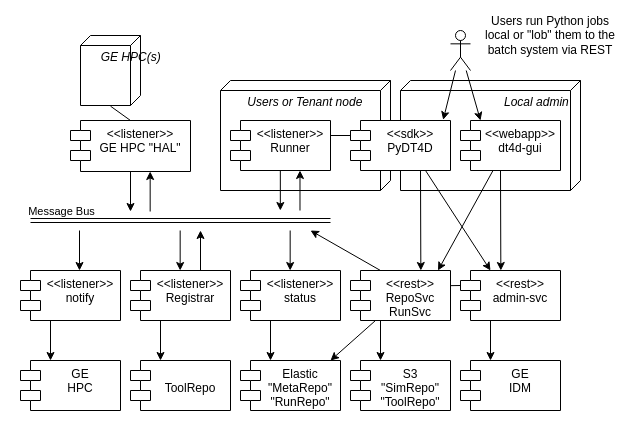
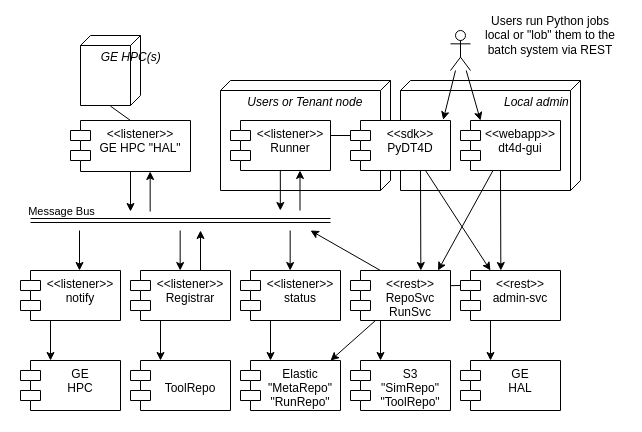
  <mxCell id="0" />
  <mxCell id="1" parent="0" />
  <mxCell id="2" value="&amp;nbsp; &amp;nbsp; &amp;nbsp; &amp;nbsp; &amp;nbsp; &amp;nbsp; &amp;nbsp; &amp;nbsp; &amp;nbsp; &amp;nbsp; &amp;nbsp; &amp;nbsp; &amp;nbsp; &amp;nbsp; &amp;nbsp; Local admin" style="verticalAlign=top;align=left;spacingTop=8;spacingLeft=2;spacingRight=12;shape=cube;size=10;direction=south;fontStyle=2;html=1;" vertex="1" parent="1"><mxGeometry x="400" y="80" width="180" height="110" as="geometry" /></mxCell>
- <mxCell id="3" value="GE &#10;IDM" style="shape=module;align=left;spacingLeft=20;align=center;verticalAlign=top;" vertex="1" parent="1"><mxGeometry x="460" y="360" width="100" height="50" as="geometry" /></mxCell>
+ <mxCell id="3" value="GE &#10;HAL" style="shape=module;align=left;spacingLeft=20;align=center;verticalAlign=top;" vertex="1" parent="1"><mxGeometry x="460" y="360" width="100" height="50" as="geometry" /></mxCell>
  <mxCell id="4" value="&lt;&lt;rest&gt;&gt;&#10;admin-svc" style="shape=module;align=left;spacingLeft=20;align=center;verticalAlign=top;" vertex="1" parent="1"><mxGeometry x="460" y="270" width="100" height="50" as="geometry" /></mxCell>
  <mxCell id="5" value="&amp;nbsp; &amp;nbsp; &amp;nbsp; &amp;nbsp;Users or Tenant node" style="verticalAlign=top;align=left;spacingTop=8;spacingLeft=2;spacingRight=12;shape=cube;size=10;direction=south;fontStyle=2;html=1;" vertex="1" parent="1"><mxGeometry x="220" y="80" width="170" height="110" as="geometry" /></mxCell>
  <mxCell id="6" value="&lt;&lt;rest&gt;&gt;&#10;RepoSvc&#10;RunSvc" style="shape=module;align=left;spacingLeft=20;align=center;verticalAlign=top;" vertex="1" parent="1"><mxGeometry x="350" y="270" width="100" height="50" as="geometry" /></mxCell>
  <mxCell id="7" value="&lt;&lt;webapp&gt;&gt;&#10;dt4d-gui" style="shape=module;align=left;spacingLeft=20;align=center;verticalAlign=top;" vertex="1" parent="1"><mxGeometry x="460" y="120" width="100" height="50" as="geometry" /></mxCell>
  <mxCell id="8" value="&lt;&lt;sdk&gt;&gt;&#10;PyDT4D" style="shape=module;align=left;spacingLeft=20;align=center;verticalAlign=top;" vertex="1" parent="1"><mxGeometry x="350" y="120" width="100" height="50" as="geometry" /></mxCell>
  <mxCell id="9" value="&lt;&lt;listener&gt;&gt;&#10;Runner" style="shape=module;align=left;spacingLeft=20;align=center;verticalAlign=top;" vertex="1" parent="1"><mxGeometry x="230" y="120" width="100" height="50" as="geometry" /></mxCell>
  <mxCell id="10" value="" style="shape=link;html=1;rounded=0;" edge="1" parent="1"><mxGeometry width="100" relative="1" as="geometry"><mxPoint x="30" y="220" as="sourcePoint" /><mxPoint x="330" y="220" as="targetPoint" /></mxGeometry></mxCell>
  <mxCell id="11" value="Message Bus" style="edgeLabel;html=1;align=center;verticalAlign=middle;resizable=0;points=[];" vertex="1" connectable="0" parent="10"><mxGeometry x="0.799" y="2" relative="1" as="geometry"><mxPoint x="-240" y="-8" as="offset" /></mxGeometry></mxCell>
  <mxCell id="12" value="&lt;&lt;listener&gt;&gt;&#10;notify" style="shape=module;align=left;spacingLeft=20;align=center;verticalAlign=top;" vertex="1" parent="1"><mxGeometry x="20" y="270" width="100" height="50" as="geometry" /></mxCell>
  <mxCell id="13" value="&lt;&lt;listener&gt;&gt;&#10;Registrar" style="shape=module;align=left;spacingLeft=20;align=center;verticalAlign=top;" vertex="1" parent="1"><mxGeometry x="130" y="270" width="100" height="50" as="geometry" /></mxCell>
  <mxCell id="14" value="&lt;&lt;listener&gt;&gt;&#10;status" style="shape=module;align=left;spacingLeft=20;align=center;verticalAlign=top;" vertex="1" parent="1"><mxGeometry x="240" y="270" width="100" height="50" as="geometry" /></mxCell>
  <mxCell id="15" value="S3&#10;&quot;SimRepo&quot;&#10;&quot;ToolRepo&quot;" style="shape=module;align=left;spacingLeft=20;align=center;verticalAlign=top;" vertex="1" parent="1"><mxGeometry x="350" y="360" width="100" height="50" as="geometry" /></mxCell>
  <mxCell id="16" value="&#10;ToolRepo" style="shape=module;align=left;spacingLeft=20;align=center;verticalAlign=top;" vertex="1" parent="1"><mxGeometry x="130" y="360" width="100" height="50" as="geometry" /></mxCell>
  <mxCell id="17" value="Elastic&#10;&quot;MetaRepo&quot;&#10;&quot;RunRepo&quot;" style="shape=module;align=left;spacingLeft=20;align=center;verticalAlign=top;" vertex="1" parent="1"><mxGeometry x="240" y="360" width="100" height="50" as="geometry" /></mxCell>
  <mxCell id="18" value="GE &#10;HPC" style="shape=module;align=left;spacingLeft=20;align=center;verticalAlign=top;" vertex="1" parent="1"><mxGeometry x="20" y="360" width="100" height="50" as="geometry" /></mxCell>
  <mxCell id="19" value="&lt;&lt;listener&gt;&gt;&#10;GE HPC &quot;HAL&quot;" style="shape=module;align=left;spacingLeft=20;align=center;verticalAlign=top;" vertex="1" parent="1"><mxGeometry x="70" y="120" width="120" height="51" as="geometry" /></mxCell>
  <mxCell id="20" value="" style="endArrow=classic;html=1;rounded=0;exitX=0.5;exitY=1;exitDx=0;exitDy=0;entryX=0.5;entryY=0;entryDx=0;entryDy=0;" edge="1" parent="1"><mxGeometry width="50" height="50" relative="1" as="geometry"><mxPoint x="380" y="320" as="sourcePoint" /><mxPoint x="380" y="360" as="targetPoint" /></mxGeometry></mxCell>
  <mxCell id="21" value="" style="endArrow=classic;html=1;rounded=0;exitX=0.5;exitY=1;exitDx=0;exitDy=0;entryX=0.5;entryY=0;entryDx=0;entryDy=0;" edge="1" parent="1"><mxGeometry width="50" height="50" relative="1" as="geometry"><mxPoint x="270" y="320" as="sourcePoint" /><mxPoint x="270" y="360" as="targetPoint" /></mxGeometry></mxCell>
  <mxCell id="22" value="" style="endArrow=classic;html=1;rounded=0;exitX=0.25;exitY=1;exitDx=0;exitDy=0;entryX=0.9;entryY=0;entryDx=0;entryDy=0;entryPerimeter=0;" edge="1" parent="1" source="6" target="17"><mxGeometry width="50" height="50" relative="1" as="geometry"><mxPoint x="390" y="320" as="sourcePoint" /><mxPoint x="390" y="360" as="targetPoint" /></mxGeometry></mxCell>
  <mxCell id="23" value="" style="endArrow=classic;html=1;rounded=0;exitX=0.5;exitY=1;exitDx=0;exitDy=0;entryX=0.5;entryY=0;entryDx=0;entryDy=0;" edge="1" parent="1"><mxGeometry width="50" height="50" relative="1" as="geometry"><mxPoint x="160" y="320" as="sourcePoint" /><mxPoint x="160" y="360" as="targetPoint" /></mxGeometry></mxCell>
  <mxCell id="24" value="" style="endArrow=classic;html=1;rounded=0;exitX=0.5;exitY=1;exitDx=0;exitDy=0;entryX=0.5;entryY=0;entryDx=0;entryDy=0;" edge="1" parent="1"><mxGeometry width="50" height="50" relative="1" as="geometry"><mxPoint x="50" y="320" as="sourcePoint" /><mxPoint x="50" y="360" as="targetPoint" /></mxGeometry></mxCell>
  <mxCell id="25" value="" style="endArrow=classic;html=1;rounded=0;exitX=0.5;exitY=1;exitDx=0;exitDy=0;entryX=0.5;entryY=0;entryDx=0;entryDy=0;" edge="1" parent="1"><mxGeometry width="50" height="50" relative="1" as="geometry"><mxPoint x="490" y="320" as="sourcePoint" /><mxPoint x="490" y="360" as="targetPoint" /></mxGeometry></mxCell>
  <mxCell id="26" value="" style="endArrow=classic;html=1;rounded=0;exitX=0.5;exitY=1;exitDx=0;exitDy=0;entryX=0.5;entryY=0;entryDx=0;entryDy=0;" edge="1" parent="1"><mxGeometry width="50" height="50" relative="1" as="geometry"><mxPoint x="289.66" y="230" as="sourcePoint" /><mxPoint x="289.66" y="270" as="targetPoint" /></mxGeometry></mxCell>
  <mxCell id="27" value="" style="endArrow=classic;html=1;rounded=0;exitX=0.5;exitY=1;exitDx=0;exitDy=0;entryX=0.5;entryY=0;entryDx=0;entryDy=0;" edge="1" parent="1"><mxGeometry width="50" height="50" relative="1" as="geometry"><mxPoint x="179.66" y="230" as="sourcePoint" /><mxPoint x="179.66" y="270" as="targetPoint" /></mxGeometry></mxCell>
  <mxCell id="28" value="" style="endArrow=classic;html=1;rounded=0;exitX=0.5;exitY=1;exitDx=0;exitDy=0;" edge="1" parent="1"><mxGeometry width="50" height="50" relative="1" as="geometry"><mxPoint x="200" y="270" as="sourcePoint" /><mxPoint x="200" y="230" as="targetPoint" /></mxGeometry></mxCell>
  <mxCell id="29" value="" style="endArrow=classic;html=1;rounded=0;" edge="1" parent="1"><mxGeometry width="50" height="50" relative="1" as="geometry"><mxPoint x="420" y="170" as="sourcePoint" /><mxPoint x="420.34" y="270" as="targetPoint" /></mxGeometry></mxCell>
  <mxCell id="30" value="" style="endArrow=classic;html=1;rounded=0;exitX=0.5;exitY=1;exitDx=0;exitDy=0;entryX=0.5;entryY=0;entryDx=0;entryDy=0;" edge="1" parent="1"><mxGeometry width="50" height="50" relative="1" as="geometry"><mxPoint x="79" y="230" as="sourcePoint" /><mxPoint x="79" y="270" as="targetPoint" /></mxGeometry></mxCell>
  <mxCell id="31" value="" style="endArrow=classic;html=1;rounded=0;exitX=0.3;exitY=0;exitDx=0;exitDy=0;exitPerimeter=0;" edge="1" parent="1" source="6"><mxGeometry width="50" height="50" relative="1" as="geometry"><mxPoint x="495" y="200" as="sourcePoint" /><mxPoint x="310" y="230" as="targetPoint" /></mxGeometry></mxCell>
  <mxCell id="32" value="" style="endArrow=none;html=1;rounded=0;exitX=0;exitY=0;exitDx=0;exitDy=15;exitPerimeter=0;entryX=0.995;entryY=0.303;entryDx=0;entryDy=0;entryPerimeter=0;" edge="1" parent="1" source="4" target="6"><mxGeometry width="50" height="50" relative="1" as="geometry"><mxPoint x="530" y="240" as="sourcePoint" /><mxPoint x="580" y="190" as="targetPoint" /></mxGeometry></mxCell>
  <mxCell id="33" value="" style="endArrow=classic;html=1;rounded=0;exitX=0.5;exitY=1;exitDx=0;exitDy=0;" edge="1" parent="1"><mxGeometry width="50" height="50" relative="1" as="geometry"><mxPoint x="299.49" y="210" as="sourcePoint" /><mxPoint x="299.49" y="170" as="targetPoint" /></mxGeometry></mxCell>
  <mxCell id="34" value="" style="endArrow=classic;html=1;rounded=0;exitX=0.5;exitY=1;exitDx=0;exitDy=0;entryX=0.5;entryY=0;entryDx=0;entryDy=0;" edge="1" parent="1"><mxGeometry width="50" height="50" relative="1" as="geometry"><mxPoint x="279.83" y="170" as="sourcePoint" /><mxPoint x="279.83" y="210" as="targetPoint" /></mxGeometry></mxCell>
  <mxCell id="35" value="" style="endArrow=classic;html=1;rounded=0;exitX=0.75;exitY=1;exitDx=0;exitDy=0;entryX=0.3;entryY=0;entryDx=0;entryDy=0;entryPerimeter=0;" edge="1" parent="1" source="8" target="4"><mxGeometry width="50" height="50" relative="1" as="geometry"><mxPoint x="420.34" y="170" as="sourcePoint" /><mxPoint x="505.34" y="270" as="targetPoint" /></mxGeometry></mxCell>
  <mxCell id="36" value="" style="endArrow=none;html=1;rounded=0;exitX=0;exitY=0;exitDx=0;exitDy=15;exitPerimeter=0;entryX=0.998;entryY=0.3;entryDx=0;entryDy=0;entryPerimeter=0;" edge="1" parent="1" source="8" target="9"><mxGeometry width="50" height="50" relative="1" as="geometry"><mxPoint x="370" y="90" as="sourcePoint" /><mxPoint x="420" y="40" as="targetPoint" /></mxGeometry></mxCell>
  <mxCell id="37" value="" style="shape=umlActor;verticalLabelPosition=bottom;verticalAlign=top;html=1;outlineConnect=0;" vertex="1" parent="1"><mxGeometry x="450" y="30" width="20" height="40" as="geometry" /></mxCell>
  <mxCell id="38" value="" style="endArrow=classic;html=1;rounded=0;" edge="1" parent="1"><mxGeometry width="50" height="50" relative="1" as="geometry"><mxPoint x="500" y="170" as="sourcePoint" /><mxPoint x="500.34" y="270" as="targetPoint" /></mxGeometry></mxCell>
  <mxCell id="39" value="" style="endArrow=classic;html=1;rounded=0;exitX=0.5;exitY=1;exitDx=0;exitDy=0;" edge="1" parent="1"><mxGeometry width="50" height="50" relative="1" as="geometry"><mxPoint x="492.5" y="170" as="sourcePoint" /><mxPoint x="437.5" y="270" as="targetPoint" /></mxGeometry></mxCell>
  <mxCell id="40" value="" style="endArrow=classic;html=1;rounded=0;entryX=0.927;entryY=-0.013;entryDx=0;entryDy=0;entryPerimeter=0;" edge="1" parent="1" source="37" target="8"><mxGeometry width="50" height="50" relative="1" as="geometry"><mxPoint x="460" y="80" as="sourcePoint" /><mxPoint x="454.8" y="120" as="targetPoint" /></mxGeometry></mxCell>
  <mxCell id="41" value="" style="endArrow=classic;html=1;rounded=0;entryX=0.2;entryY=0;entryDx=0;entryDy=0;entryPerimeter=0;" edge="1" parent="1" source="37" target="7"><mxGeometry width="50" height="50" relative="1" as="geometry"><mxPoint x="460" y="80" as="sourcePoint" /><mxPoint x="443.4" y="120" as="targetPoint" /></mxGeometry></mxCell>
  <mxCell id="42" value="" style="endArrow=classic;html=1;rounded=0;exitX=0.5;exitY=1;exitDx=0;exitDy=0;entryX=0.5;entryY=0;entryDx=0;entryDy=0;" edge="1" parent="1"><mxGeometry width="50" height="50" relative="1" as="geometry"><mxPoint x="130" y="171" as="sourcePoint" /><mxPoint x="130" y="211" as="targetPoint" /></mxGeometry></mxCell>
  <mxCell id="43" value="" style="endArrow=classic;html=1;rounded=0;exitX=0.5;exitY=1;exitDx=0;exitDy=0;" edge="1" parent="1"><mxGeometry width="50" height="50" relative="1" as="geometry"><mxPoint x="149.66" y="211" as="sourcePoint" /><mxPoint x="149.66" y="171" as="targetPoint" /></mxGeometry></mxCell>
  <mxCell id="44" value="Users run Python jobs local or &quot;lob&quot; them to the batch system via REST" style="text;html=1;strokeColor=none;fillColor=none;align=center;verticalAlign=middle;whiteSpace=wrap;rounded=0;" vertex="1" parent="1"><mxGeometry x="480" y="20" width="140" height="30" as="geometry" /></mxCell>
  <mxCell id="45" value="&amp;nbsp; &amp;nbsp; &amp;nbsp;GE HPC(s)" style="verticalAlign=top;align=left;spacingTop=8;spacingLeft=2;spacingRight=12;shape=cube;size=10;direction=south;fontStyle=2;html=1;" vertex="1" parent="1"><mxGeometry x="80" y="35" width="60" height="70" as="geometry" /></mxCell>
  <mxCell id="46" value="" style="endArrow=none;html=1;rounded=0;exitX=0.5;exitY=0;exitDx=0;exitDy=0;entryX=1.01;entryY=0.499;entryDx=0;entryDy=0;entryPerimeter=0;" edge="1" parent="1" source="19" target="45"><mxGeometry width="50" height="50" relative="1" as="geometry"><mxPoint x="120" y="-130" as="sourcePoint" /><mxPoint x="130" y="110" as="targetPoint" /></mxGeometry></mxCell>
